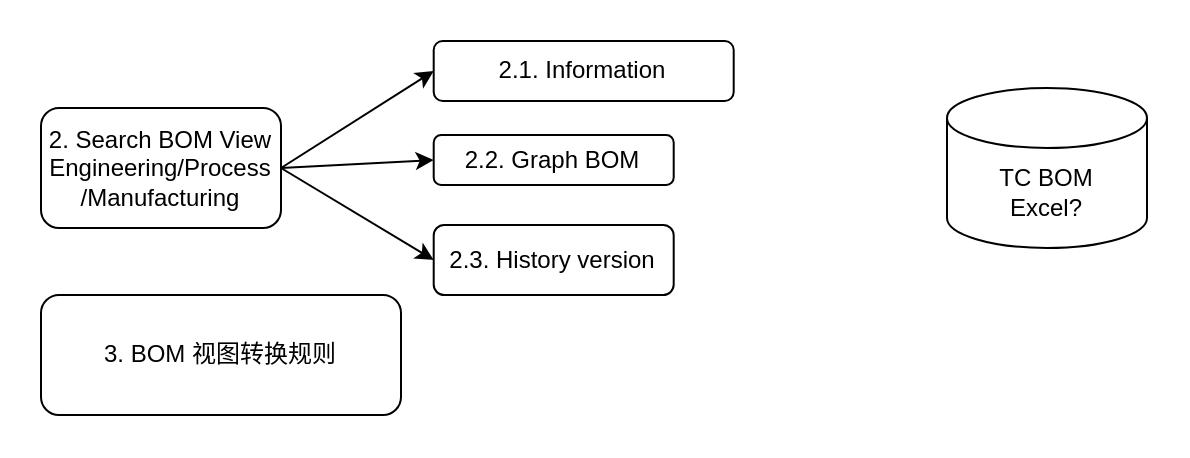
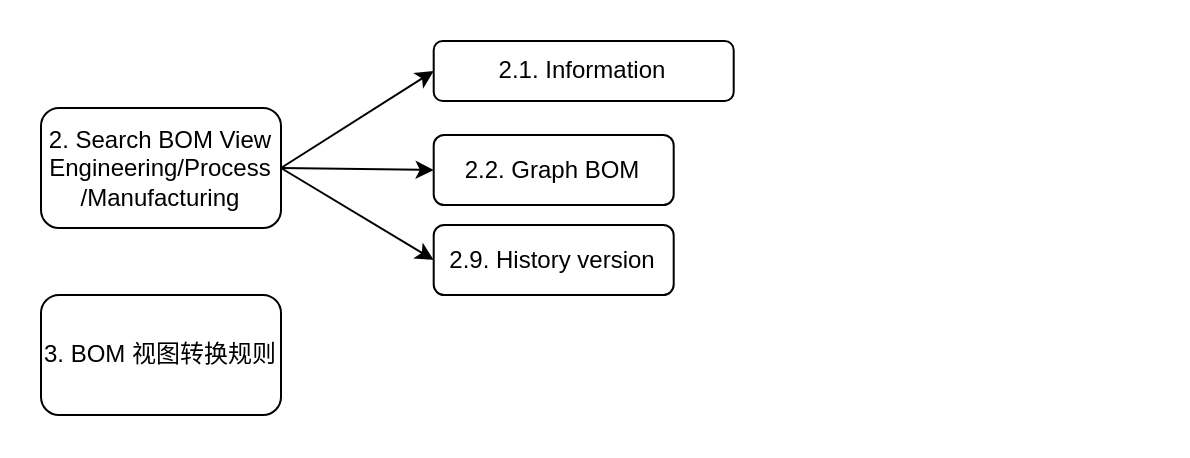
  <mxCell id="0" />
  <mxCell id="1" parent="0" />
- <mxCell id="2" value="TC BOM&lt;br&gt;Excel?" style="shape=cylinder3;whiteSpace=wrap;html=1;boundedLbl=1;backgroundOutline=1;size=15;" vertex="1" parent="1"><mxGeometry x="473" y="43.5" width="100" height="80" as="geometry" /></mxCell>
  <mxCell id="3" value="2. Search BOM View&lt;br&gt;Engineering/Process&lt;br&gt;/Manufacturing" style="rounded=1;whiteSpace=wrap;html=1;" vertex="1" parent="1"><mxGeometry x="20" y="53.5" width="120" height="60" as="geometry" /></mxCell>
  <mxCell id="4" value="2.1. Information" style="rounded=1;whiteSpace=wrap;html=1;" vertex="1" parent="1"><mxGeometry x="216.35" y="20" width="150" height="30" as="geometry" /></mxCell>
- <mxCell id="5" value="2.2. Graph BOM" style="rounded=1;whiteSpace=wrap;html=1;" vertex="1" parent="1"><mxGeometry x="216.35" y="67" width="120" height="25" as="geometry" /></mxCell>
- <mxCell id="6" value="2.3. History version" style="rounded=1;whiteSpace=wrap;html=1;" vertex="1" parent="1"><mxGeometry x="216.35" y="112" width="120" height="35" as="geometry" /></mxCell>
+ <mxCell id="5" value="2.2. Graph BOM" style="rounded=1;whiteSpace=wrap;html=1;" vertex="1" parent="1"><mxGeometry x="216.35" y="67" width="120" height="35" as="geometry" /></mxCell>
+ <mxCell id="6" value="2.9. History version" style="rounded=1;whiteSpace=wrap;html=1;" vertex="1" parent="1"><mxGeometry x="216.35" y="112" width="120" height="35" as="geometry" /></mxCell>
  <mxCell id="7" value="" style="endArrow=classic;html=1;rounded=0;exitX=1;exitY=0.5;exitDx=0;exitDy=0;entryX=0;entryY=0.5;entryDx=0;entryDy=0;" edge="1" parent="1" source="3" target="4"><mxGeometry width="50" height="50" relative="1" as="geometry"><mxPoint x="246.35" y="-111.5" as="sourcePoint" /><mxPoint x="296.35" y="-161.5" as="targetPoint" /></mxGeometry></mxCell>
  <mxCell id="8" value="" style="endArrow=classic;html=1;rounded=0;exitX=1;exitY=0.5;exitDx=0;exitDy=0;entryX=0;entryY=0.5;entryDx=0;entryDy=0;" edge="1" parent="1" source="3" target="5"><mxGeometry width="50" height="50" relative="1" as="geometry"><mxPoint x="150" y="93.5" as="sourcePoint" /><mxPoint x="226.35" y="47.5" as="targetPoint" /></mxGeometry></mxCell>
  <mxCell id="9" value="" style="endArrow=classic;html=1;rounded=0;exitX=1;exitY=0.5;exitDx=0;exitDy=0;entryX=0;entryY=0.5;entryDx=0;entryDy=0;" edge="1" parent="1" source="3" target="6"><mxGeometry width="50" height="50" relative="1" as="geometry"><mxPoint x="150" y="93.5" as="sourcePoint" /><mxPoint x="226.35" y="94.5" as="targetPoint" /></mxGeometry></mxCell>
- <mxCell id="10" value="3. BOM 视图转换规则" style="rounded=1;whiteSpace=wrap;html=1;" vertex="1" parent="1"><mxGeometry x="20" y="147" width="180" height="60" as="geometry" /></mxCell>
+ <mxCell id="10" value="3. BOM 视图转换规则" style="rounded=1;whiteSpace=wrap;html=1;" vertex="1" parent="1"><mxGeometry x="20" y="147" width="120" height="60" as="geometry" /></mxCell>
